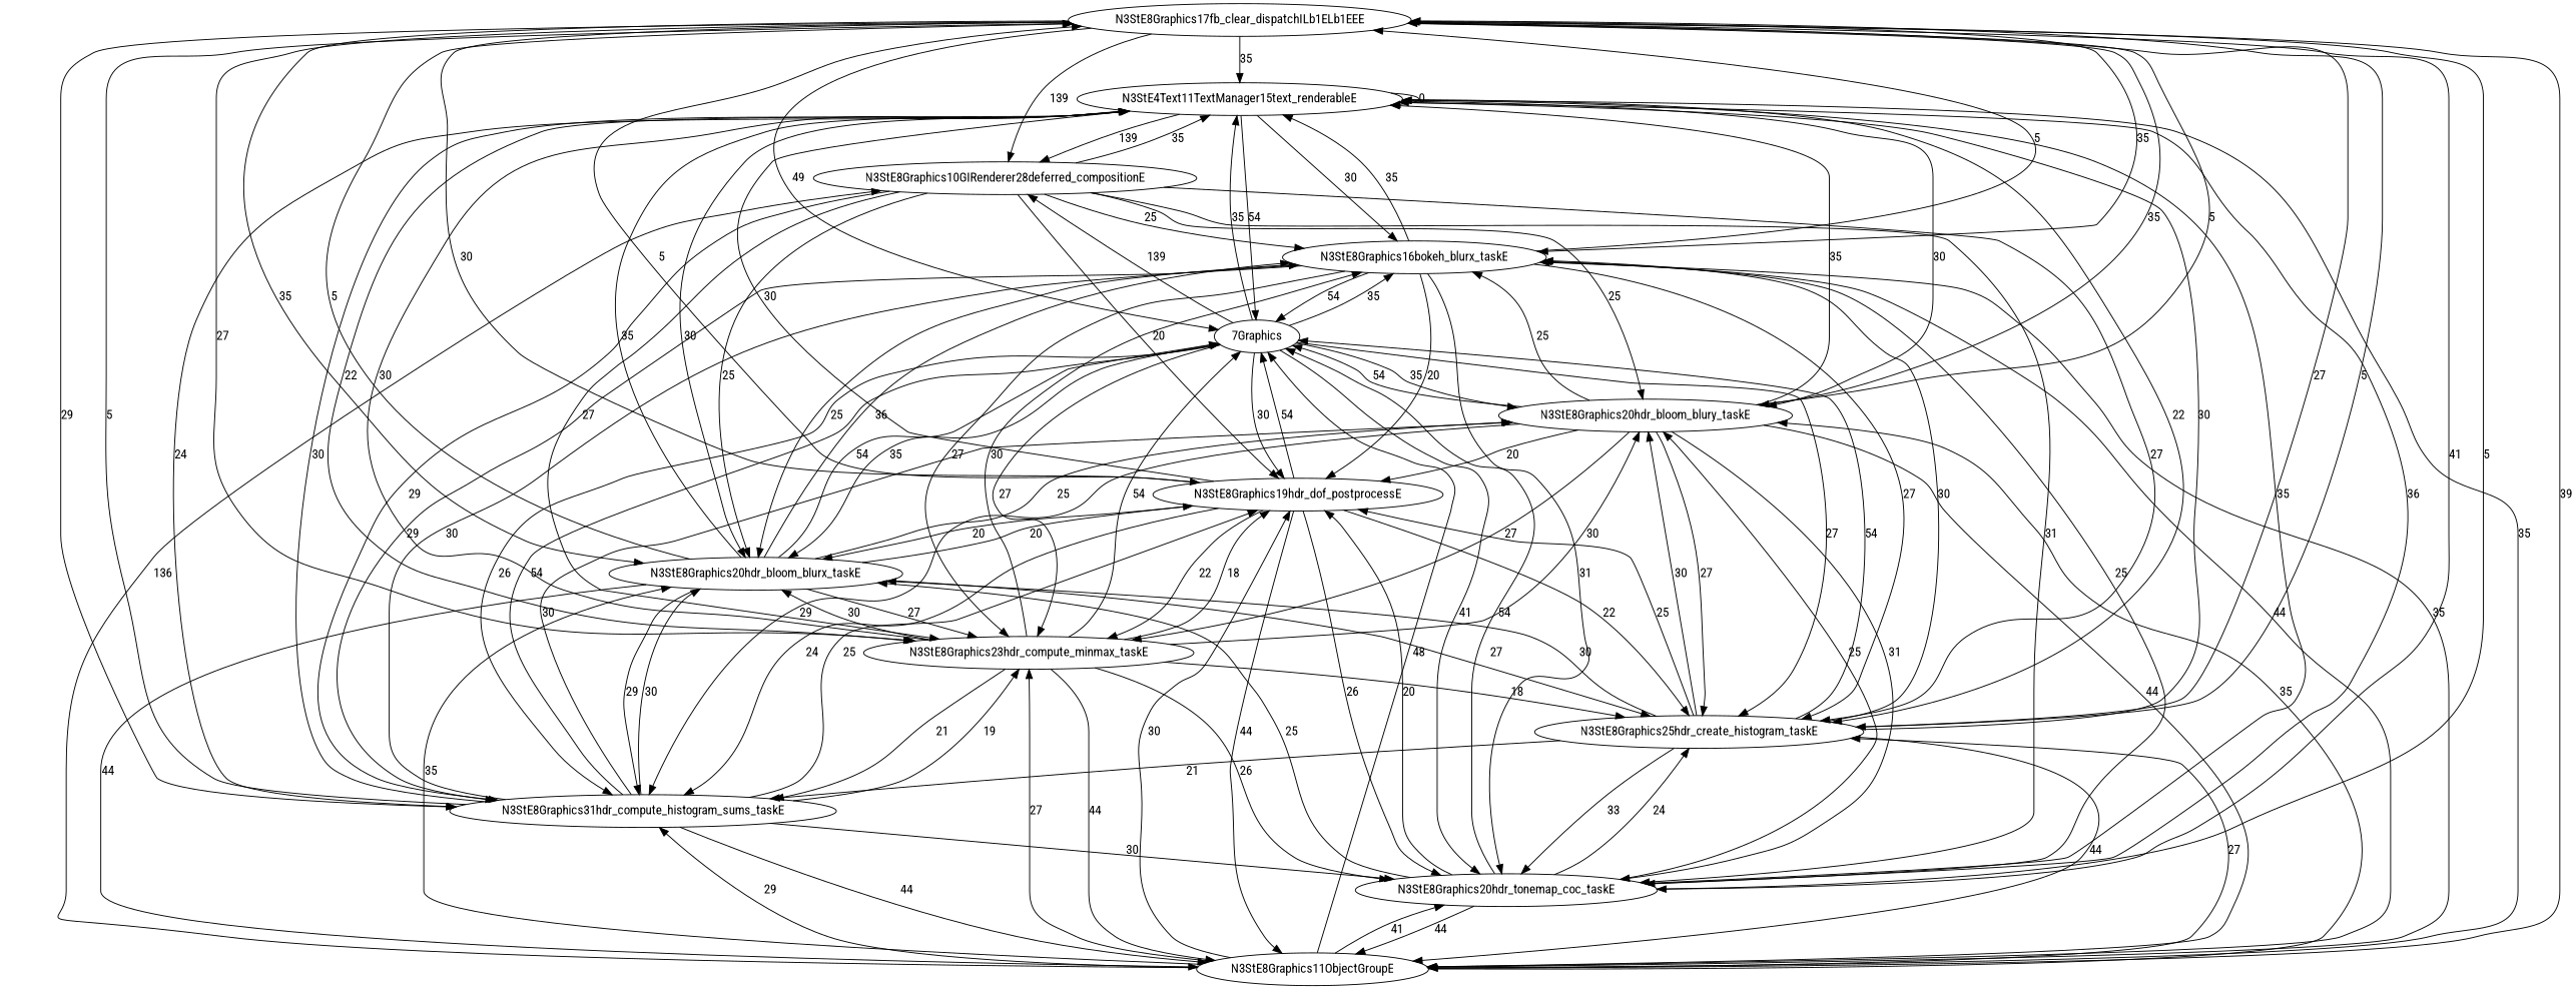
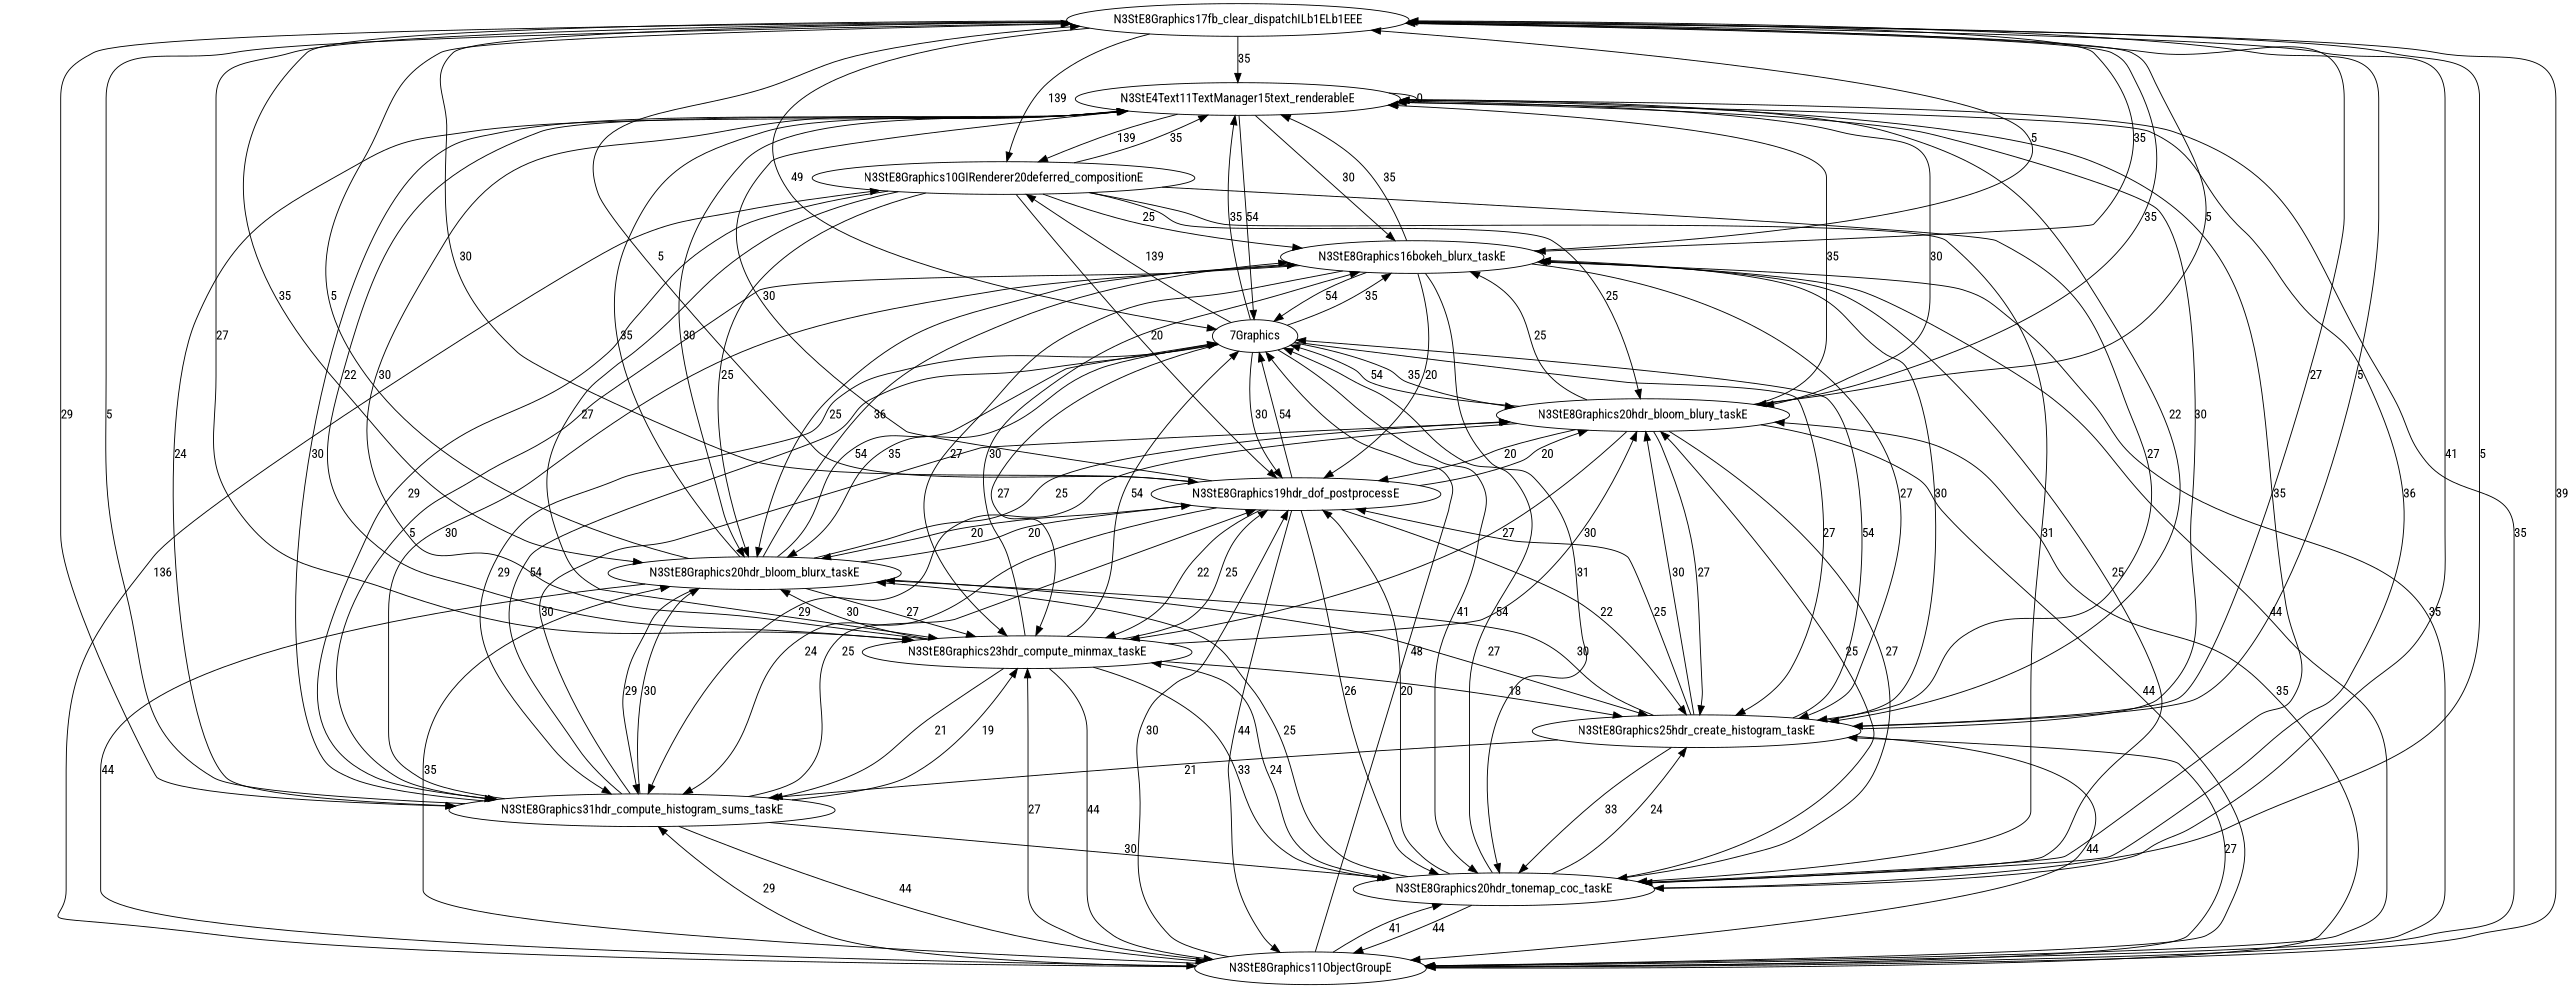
  digraph {
    fontname="Roboto Condensed"
    node [fontname="Roboto Condensed"]
    edge [fontname="Roboto Condensed"]
    N3StE8Graphics17fb_clear_dispatchILb1ELb1EEE
    N3StE4Text11TextManager15text_renderableE
    N3StE8Graphics11ObjectGroupE
-   N3StE8Graphics10GIRenderer20deferred_compositionE [label=N3StE8Graphics10GIRenderer28deferred_compositionE]
+   N3StE8Graphics10GIRenderer20deferred_compositionE
    N3StE8Graphics20hdr_tonemap_coc_taskE
    N3StE8Graphics31hdr_compute_histogram_sums_taskE
    N3StE8Graphics25hdr_create_histogram_taskE
    N3StE8Graphics23hdr_compute_minmax_taskE
    N3StE8Graphics20hdr_bloom_blurx_taskE
    N3StE8Graphics19hdr_dof_postprocessE
    n11 [label="7Graphics"]
    N3StE8Graphics20hdr_bloom_blury_taskE
    N3StE8Graphics16bokeh_blurx_taskE
    N3StE8Graphics17fb_clear_dispatchILb1ELb1EEE -> N3StE4Text11TextManager15text_renderableE [label=35]
    N3StE8Graphics17fb_clear_dispatchILb1ELb1EEE -> N3StE8Graphics11ObjectGroupE [label=39]
    N3StE8Graphics17fb_clear_dispatchILb1ELb1EEE -> N3StE8Graphics10GIRenderer20deferred_compositionE [label=139]
    N3StE8Graphics17fb_clear_dispatchILb1ELb1EEE -> N3StE8Graphics20hdr_tonemap_coc_taskE [label=41]
    N3StE8Graphics17fb_clear_dispatchILb1ELb1EEE -> N3StE8Graphics31hdr_compute_histogram_sums_taskE [label=29]
    N3StE8Graphics17fb_clear_dispatchILb1ELb1EEE -> N3StE8Graphics25hdr_create_histogram_taskE [label=27]
    N3StE8Graphics17fb_clear_dispatchILb1ELb1EEE -> N3StE8Graphics23hdr_compute_minmax_taskE [label=27]
    N3StE8Graphics17fb_clear_dispatchILb1ELb1EEE -> N3StE8Graphics20hdr_bloom_blurx_taskE [label=35]
    N3StE8Graphics17fb_clear_dispatchILb1ELb1EEE -> N3StE8Graphics19hdr_dof_postprocessE [label=30]
    N3StE8Graphics17fb_clear_dispatchILb1ELb1EEE -> n11 [label=49]
    N3StE8Graphics17fb_clear_dispatchILb1ELb1EEE -> N3StE8Graphics20hdr_bloom_blury_taskE [label=35]
    N3StE8Graphics17fb_clear_dispatchILb1ELb1EEE -> N3StE8Graphics16bokeh_blurx_taskE [label=35]
    N3StE4Text11TextManager15text_renderableE -> N3StE4Text11TextManager15text_renderableE [label=0]
    N3StE4Text11TextManager15text_renderableE -> N3StE8Graphics10GIRenderer20deferred_compositionE [label=139]
    N3StE4Text11TextManager15text_renderableE -> N3StE8Graphics20hdr_tonemap_coc_taskE [label=36]
    N3StE4Text11TextManager15text_renderableE -> N3StE8Graphics31hdr_compute_histogram_sums_taskE [label=24]
    N3StE4Text11TextManager15text_renderableE -> N3StE8Graphics25hdr_create_histogram_taskE [label=22]
    N3StE4Text11TextManager15text_renderableE -> N3StE8Graphics23hdr_compute_minmax_taskE [label=22]
    N3StE4Text11TextManager15text_renderableE -> N3StE8Graphics20hdr_bloom_blurx_taskE [label=30]
    N3StE4Text11TextManager15text_renderableE -> n11 [label=54]
    N3StE4Text11TextManager15text_renderableE -> N3StE8Graphics20hdr_bloom_blury_taskE [label=30]
    N3StE4Text11TextManager15text_renderableE -> N3StE8Graphics16bokeh_blurx_taskE [label=30]
    N3StE8Graphics11ObjectGroupE -> N3StE4Text11TextManager15text_renderableE [label=35]
    N3StE8Graphics11ObjectGroupE -> N3StE8Graphics10GIRenderer20deferred_compositionE [label=136]
    N3StE8Graphics11ObjectGroupE -> N3StE8Graphics20hdr_tonemap_coc_taskE [label=41]
    N3StE8Graphics11ObjectGroupE -> N3StE8Graphics31hdr_compute_histogram_sums_taskE [label=29]
    N3StE8Graphics11ObjectGroupE -> N3StE8Graphics25hdr_create_histogram_taskE [label=27]
    N3StE8Graphics11ObjectGroupE -> N3StE8Graphics23hdr_compute_minmax_taskE [label=27]
    N3StE8Graphics11ObjectGroupE -> N3StE8Graphics20hdr_bloom_blurx_taskE [label=35]
    N3StE8Graphics11ObjectGroupE -> N3StE8Graphics19hdr_dof_postprocessE [label=30]
    N3StE8Graphics11ObjectGroupE -> n11 [label=48]
    N3StE8Graphics11ObjectGroupE -> N3StE8Graphics20hdr_bloom_blury_taskE [label=35]
    N3StE8Graphics11ObjectGroupE -> N3StE8Graphics16bokeh_blurx_taskE [label=35]
    N3StE8Graphics10GIRenderer20deferred_compositionE -> N3StE4Text11TextManager15text_renderableE [label=35]
    N3StE8Graphics10GIRenderer20deferred_compositionE -> N3StE8Graphics20hdr_tonemap_coc_taskE [label=31]
    N3StE8Graphics10GIRenderer20deferred_compositionE -> N3StE8Graphics31hdr_compute_histogram_sums_taskE [label=29]
    N3StE8Graphics10GIRenderer20deferred_compositionE -> N3StE8Graphics25hdr_create_histogram_taskE [label=27]
    N3StE8Graphics10GIRenderer20deferred_compositionE -> N3StE8Graphics23hdr_compute_minmax_taskE [label=27]
    N3StE8Graphics10GIRenderer20deferred_compositionE -> N3StE8Graphics20hdr_bloom_blurx_taskE [label=25]
    N3StE8Graphics10GIRenderer20deferred_compositionE -> N3StE8Graphics19hdr_dof_postprocessE [label=20]
    N3StE8Graphics10GIRenderer20deferred_compositionE -> N3StE8Graphics20hdr_bloom_blury_taskE [label=25]
    N3StE8Graphics10GIRenderer20deferred_compositionE -> N3StE8Graphics16bokeh_blurx_taskE [label=25]
    N3StE8Graphics20hdr_tonemap_coc_taskE -> N3StE8Graphics17fb_clear_dispatchILb1ELb1EEE [label=5]
    N3StE8Graphics20hdr_tonemap_coc_taskE -> N3StE4Text11TextManager15text_renderableE [label=35]
    N3StE8Graphics20hdr_tonemap_coc_taskE -> N3StE8Graphics11ObjectGroupE [label=44]
    N3StE8Graphics20hdr_tonemap_coc_taskE -> N3StE8Graphics25hdr_create_histogram_taskE [label=24]
+   N3StE8Graphics20hdr_tonemap_coc_taskE -> N3StE8Graphics23hdr_compute_minmax_taskE [label=24]
    N3StE8Graphics20hdr_tonemap_coc_taskE -> N3StE8Graphics20hdr_bloom_blurx_taskE [label=25]
    N3StE8Graphics20hdr_tonemap_coc_taskE -> N3StE8Graphics19hdr_dof_postprocessE [label=20]
    N3StE8Graphics20hdr_tonemap_coc_taskE -> n11 [label=54]
    N3StE8Graphics20hdr_tonemap_coc_taskE -> N3StE8Graphics20hdr_bloom_blury_taskE [label=25]
    N3StE8Graphics20hdr_tonemap_coc_taskE -> N3StE8Graphics16bokeh_blurx_taskE [label=25]
    N3StE8Graphics31hdr_compute_histogram_sums_taskE -> N3StE8Graphics17fb_clear_dispatchILb1ELb1EEE [label=5]
    N3StE8Graphics31hdr_compute_histogram_sums_taskE -> N3StE4Text11TextManager15text_renderableE [label=30]
    N3StE8Graphics31hdr_compute_histogram_sums_taskE -> N3StE8Graphics11ObjectGroupE [label=44]
    N3StE8Graphics31hdr_compute_histogram_sums_taskE -> N3StE8Graphics20hdr_tonemap_coc_taskE [label=30]
    N3StE8Graphics31hdr_compute_histogram_sums_taskE -> N3StE8Graphics23hdr_compute_minmax_taskE [label=19]
    N3StE8Graphics31hdr_compute_histogram_sums_taskE -> N3StE8Graphics20hdr_bloom_blurx_taskE [label=30]
    N3StE8Graphics31hdr_compute_histogram_sums_taskE -> N3StE8Graphics19hdr_dof_postprocessE [label=25]
    N3StE8Graphics31hdr_compute_histogram_sums_taskE -> n11 [label=54]
    N3StE8Graphics31hdr_compute_histogram_sums_taskE -> N3StE8Graphics20hdr_bloom_blury_taskE [label=30]
    N3StE8Graphics31hdr_compute_histogram_sums_taskE -> N3StE8Graphics16bokeh_blurx_taskE [label=30]
    N3StE8Graphics25hdr_create_histogram_taskE -> N3StE8Graphics17fb_clear_dispatchILb1ELb1EEE [label=5]
    N3StE8Graphics25hdr_create_histogram_taskE -> N3StE4Text11TextManager15text_renderableE [label=30]
    N3StE8Graphics25hdr_create_histogram_taskE -> N3StE8Graphics11ObjectGroupE [label=44]
    N3StE8Graphics25hdr_create_histogram_taskE -> N3StE8Graphics20hdr_tonemap_coc_taskE [label=33]
    N3StE8Graphics25hdr_create_histogram_taskE -> N3StE8Graphics31hdr_compute_histogram_sums_taskE [label=21]
    N3StE8Graphics25hdr_create_histogram_taskE -> N3StE8Graphics20hdr_bloom_blurx_taskE [label=30]
    N3StE8Graphics25hdr_create_histogram_taskE -> N3StE8Graphics19hdr_dof_postprocessE [label=25]
    N3StE8Graphics25hdr_create_histogram_taskE -> n11 [label=54]
    N3StE8Graphics25hdr_create_histogram_taskE -> N3StE8Graphics20hdr_bloom_blury_taskE [label=30]
    N3StE8Graphics25hdr_create_histogram_taskE -> N3StE8Graphics16bokeh_blurx_taskE [label=30]
    N3StE8Graphics23hdr_compute_minmax_taskE -> N3StE4Text11TextManager15text_renderableE [label=30]
    N3StE8Graphics23hdr_compute_minmax_taskE -> N3StE8Graphics11ObjectGroupE [label=44]
-   N3StE8Graphics23hdr_compute_minmax_taskE -> N3StE8Graphics20hdr_tonemap_coc_taskE [label=26]
+   N3StE8Graphics23hdr_compute_minmax_taskE -> N3StE8Graphics20hdr_tonemap_coc_taskE [label=33]
    N3StE8Graphics23hdr_compute_minmax_taskE -> N3StE8Graphics31hdr_compute_histogram_sums_taskE [label=21]
    N3StE8Graphics23hdr_compute_minmax_taskE -> N3StE8Graphics25hdr_create_histogram_taskE [label=18]
    N3StE8Graphics23hdr_compute_minmax_taskE -> N3StE8Graphics20hdr_bloom_blurx_taskE [label=30]
-   N3StE8Graphics23hdr_compute_minmax_taskE -> N3StE8Graphics19hdr_dof_postprocessE [label=18]
+   N3StE8Graphics23hdr_compute_minmax_taskE -> N3StE8Graphics19hdr_dof_postprocessE [label=25]
    N3StE8Graphics23hdr_compute_minmax_taskE -> n11 [label=54]
    N3StE8Graphics23hdr_compute_minmax_taskE -> N3StE8Graphics20hdr_bloom_blury_taskE [label=30]
    N3StE8Graphics23hdr_compute_minmax_taskE -> N3StE8Graphics16bokeh_blurx_taskE [label=30]
    N3StE8Graphics20hdr_bloom_blurx_taskE -> N3StE8Graphics17fb_clear_dispatchILb1ELb1EEE [label=5]
    N3StE8Graphics20hdr_bloom_blurx_taskE -> N3StE4Text11TextManager15text_renderableE [label=35]
    N3StE8Graphics20hdr_bloom_blurx_taskE -> N3StE8Graphics11ObjectGroupE [label=44]
    N3StE8Graphics20hdr_bloom_blurx_taskE -> N3StE8Graphics31hdr_compute_histogram_sums_taskE [label=29]
    N3StE8Graphics20hdr_bloom_blurx_taskE -> N3StE8Graphics25hdr_create_histogram_taskE [label=27]
    N3StE8Graphics20hdr_bloom_blurx_taskE -> N3StE8Graphics23hdr_compute_minmax_taskE [label=27]
    N3StE8Graphics20hdr_bloom_blurx_taskE -> N3StE8Graphics19hdr_dof_postprocessE [label=20]
    N3StE8Graphics20hdr_bloom_blurx_taskE -> n11 [label=54]
    N3StE8Graphics20hdr_bloom_blurx_taskE -> N3StE8Graphics20hdr_bloom_blury_taskE [label=25]
    N3StE8Graphics20hdr_bloom_blurx_taskE -> N3StE8Graphics16bokeh_blurx_taskE [label=36]
    N3StE8Graphics19hdr_dof_postprocessE -> N3StE8Graphics17fb_clear_dispatchILb1ELb1EEE [label=5]
    N3StE8Graphics19hdr_dof_postprocessE -> N3StE4Text11TextManager15text_renderableE [label=30]
    N3StE8Graphics19hdr_dof_postprocessE -> N3StE8Graphics11ObjectGroupE [label=44]
    N3StE8Graphics19hdr_dof_postprocessE -> N3StE8Graphics20hdr_tonemap_coc_taskE [label=26]
    N3StE8Graphics19hdr_dof_postprocessE -> N3StE8Graphics31hdr_compute_histogram_sums_taskE [label=24]
    N3StE8Graphics19hdr_dof_postprocessE -> N3StE8Graphics25hdr_create_histogram_taskE [label=22]
    N3StE8Graphics19hdr_dof_postprocessE -> N3StE8Graphics23hdr_compute_minmax_taskE [label=22]
    N3StE8Graphics19hdr_dof_postprocessE -> N3StE8Graphics20hdr_bloom_blurx_taskE [label=20]
    N3StE8Graphics19hdr_dof_postprocessE -> n11 [label=54]
+   N3StE8Graphics19hdr_dof_postprocessE -> N3StE8Graphics20hdr_bloom_blury_taskE [label=20]
    n11 -> N3StE4Text11TextManager15text_renderableE [label=35]
    n11 -> N3StE8Graphics10GIRenderer20deferred_compositionE [label=139]
    n11 -> N3StE8Graphics20hdr_tonemap_coc_taskE [label=41]
-   n11 -> N3StE8Graphics31hdr_compute_histogram_sums_taskE [label=26]
+   n11 -> N3StE8Graphics31hdr_compute_histogram_sums_taskE [label=29]
    n11 -> N3StE8Graphics25hdr_create_histogram_taskE [label=27]
    n11 -> N3StE8Graphics23hdr_compute_minmax_taskE [label=27]
    n11 -> N3StE8Graphics20hdr_bloom_blurx_taskE [label=35]
    n11 -> N3StE8Graphics19hdr_dof_postprocessE [label=30]
    n11 -> N3StE8Graphics20hdr_bloom_blury_taskE [label=35]
    n11 -> N3StE8Graphics16bokeh_blurx_taskE [label=35]
    N3StE8Graphics20hdr_bloom_blury_taskE -> N3StE8Graphics17fb_clear_dispatchILb1ELb1EEE [label=5]
    N3StE8Graphics20hdr_bloom_blury_taskE -> N3StE4Text11TextManager15text_renderableE [label=35]
    N3StE8Graphics20hdr_bloom_blury_taskE -> N3StE8Graphics11ObjectGroupE [label=44]
-   N3StE8Graphics20hdr_bloom_blury_taskE -> N3StE8Graphics20hdr_tonemap_coc_taskE [label=31]
+   N3StE8Graphics20hdr_bloom_blury_taskE -> N3StE8Graphics20hdr_tonemap_coc_taskE [label=27]
    N3StE8Graphics20hdr_bloom_blury_taskE -> N3StE8Graphics31hdr_compute_histogram_sums_taskE [label=29]
    N3StE8Graphics20hdr_bloom_blury_taskE -> N3StE8Graphics25hdr_create_histogram_taskE [label=27]
    N3StE8Graphics20hdr_bloom_blury_taskE -> N3StE8Graphics23hdr_compute_minmax_taskE [label=27]
    N3StE8Graphics20hdr_bloom_blury_taskE -> N3StE8Graphics19hdr_dof_postprocessE [label=20]
    N3StE8Graphics20hdr_bloom_blury_taskE -> n11 [label=54]
    N3StE8Graphics20hdr_bloom_blury_taskE -> N3StE8Graphics16bokeh_blurx_taskE [label=25]
    N3StE8Graphics16bokeh_blurx_taskE -> N3StE8Graphics17fb_clear_dispatchILb1ELb1EEE [label=5]
    N3StE8Graphics16bokeh_blurx_taskE -> N3StE4Text11TextManager15text_renderableE [label=35]
    N3StE8Graphics16bokeh_blurx_taskE -> N3StE8Graphics11ObjectGroupE [label=44]
    N3StE8Graphics16bokeh_blurx_taskE -> N3StE8Graphics20hdr_tonemap_coc_taskE [label=31]
-   N3StE8Graphics16bokeh_blurx_taskE -> N3StE8Graphics31hdr_compute_histogram_sums_taskE [label=29]
+   N3StE8Graphics16bokeh_blurx_taskE -> N3StE8Graphics31hdr_compute_histogram_sums_taskE [label=5]
    N3StE8Graphics16bokeh_blurx_taskE -> N3StE8Graphics25hdr_create_histogram_taskE [label=27]
    N3StE8Graphics16bokeh_blurx_taskE -> N3StE8Graphics23hdr_compute_minmax_taskE [label=27]
    N3StE8Graphics16bokeh_blurx_taskE -> N3StE8Graphics20hdr_bloom_blurx_taskE [label=25]
    N3StE8Graphics16bokeh_blurx_taskE -> N3StE8Graphics19hdr_dof_postprocessE [label=20]
    N3StE8Graphics16bokeh_blurx_taskE -> n11 [label=54]
  }
